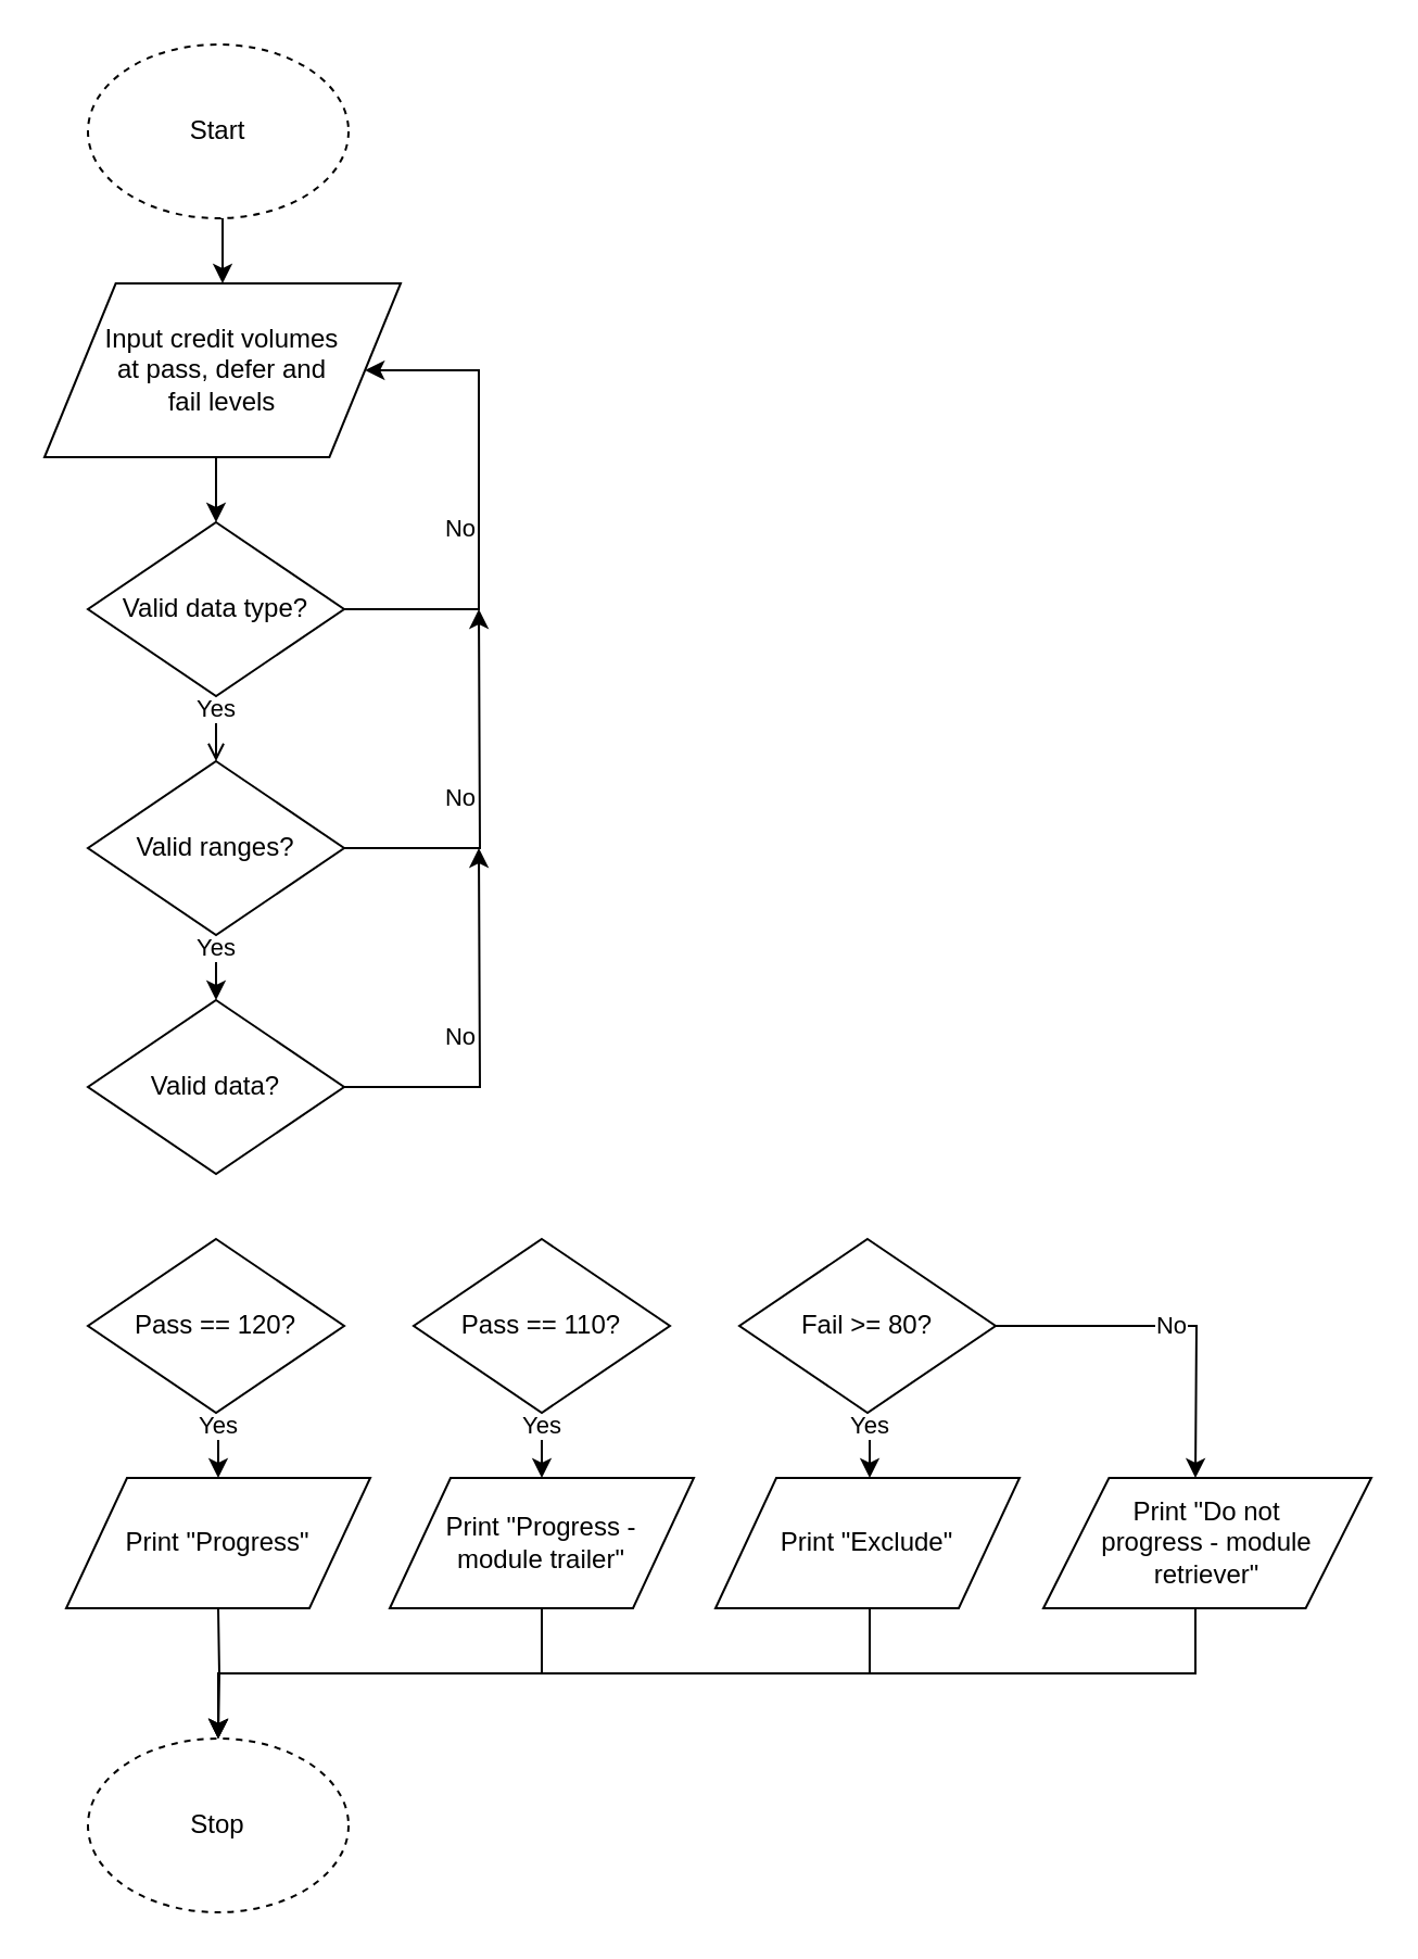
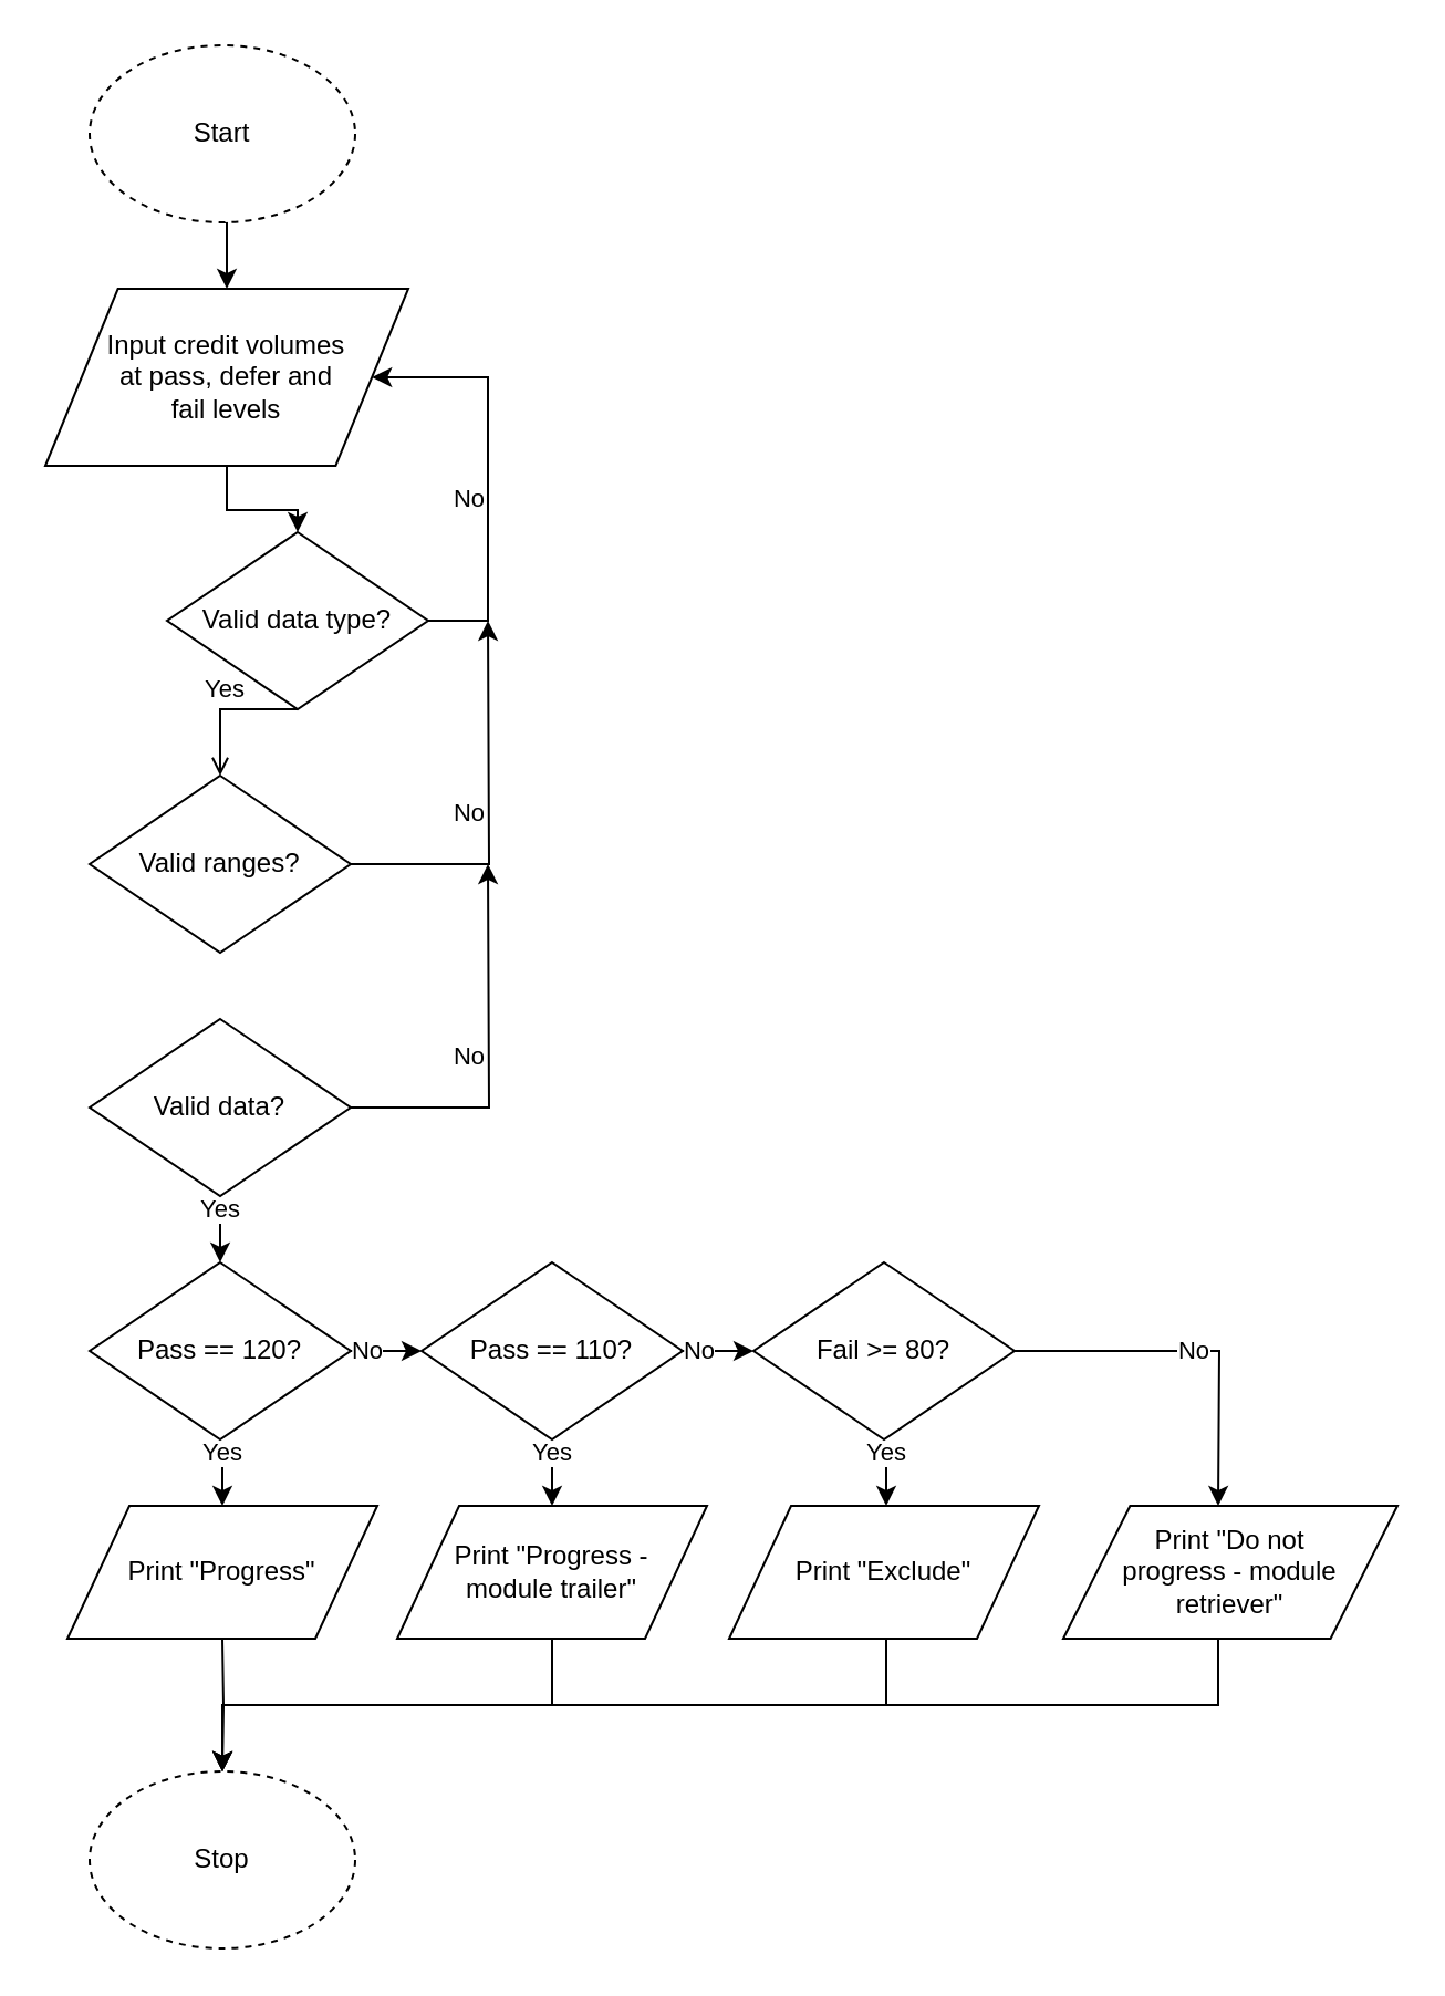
  <mxCell id="0" />
  <mxCell id="1" parent="0" />
  <mxCell id="2" style="edgeStyle=orthogonalEdgeStyle;rounded=0;orthogonalLoop=1;jettySize=auto;html=1;exitX=0.5;exitY=1;exitDx=0;exitDy=0;entryX=0.5;entryY=0;entryDx=0;entryDy=0;" edge="1" parent="1" source="3" target="5"><mxGeometry relative="1" as="geometry" /></mxCell>
  <mxCell id="3" value="Start" style="ellipse;whiteSpace=wrap;html=1;dashed=1;" vertex="1" parent="1"><mxGeometry x="40" y="20" width="120" height="80" as="geometry" /></mxCell>
  <mxCell id="4" style="edgeStyle=orthogonalEdgeStyle;rounded=0;orthogonalLoop=1;jettySize=auto;html=1;exitX=0.5;exitY=1;exitDx=0;exitDy=0;entryX=0.5;entryY=0;entryDx=0;entryDy=0;" edge="1" parent="1" source="5" target="8"><mxGeometry relative="1" as="geometry" /></mxCell>
  <mxCell id="5" value="&lt;font style=&quot;line-height: 120% ; font-size: 12px&quot;&gt;Input credit volumes at pass, defer and fail levels&lt;/font&gt;" style="shape=parallelogram;perimeter=parallelogramPerimeter;whiteSpace=wrap;html=1;verticalAlign=middle;horizontal=1;spacingLeft=24;spacingRight=24;" vertex="1" parent="1"><mxGeometry x="20" y="130" width="164" height="80" as="geometry" /></mxCell>
  <mxCell id="6" value="Yes" style="edgeStyle=orthogonalEdgeStyle;rounded=0;orthogonalLoop=1;jettySize=auto;html=1;exitX=0.5;exitY=1;exitDx=0;exitDy=0;entryX=0.5;entryY=0;entryDx=0;entryDy=0;verticalAlign=bottom;endArrow=open;" edge="1" parent="1" source="8" target="11"><mxGeometry relative="1" as="geometry"><Array as="points"><mxPoint x="99" y="340" /><mxPoint x="99" y="340" /></Array></mxGeometry></mxCell>
  <mxCell id="7" value="No" style="edgeStyle=orthogonalEdgeStyle;rounded=0;orthogonalLoop=1;jettySize=auto;html=1;exitX=1;exitY=0.5;exitDx=0;exitDy=0;align=right;entryX=1;entryY=0.5;entryDx=0;entryDy=0;verticalAlign=top;" edge="1" parent="1" source="8" target="5"><mxGeometry relative="1" as="geometry"><mxPoint x="220" y="180" as="targetPoint" /><Array as="points"><mxPoint x="220" y="280" /><mxPoint x="220" y="170" /></Array></mxGeometry></mxCell>
- <mxCell id="8" value="Valid data type?" style="rhombus;whiteSpace=wrap;html=1;" vertex="1" parent="1"><mxGeometry x="40" y="240" width="118" height="80" as="geometry" /></mxCell>
- <mxCell id="9" value="Yes" style="edgeStyle=orthogonalEdgeStyle;rounded=0;orthogonalLoop=1;jettySize=auto;html=1;exitX=0.5;exitY=1;exitDx=0;exitDy=0;entryX=0.5;entryY=0;entryDx=0;entryDy=0;verticalAlign=bottom;" edge="1" parent="1" source="11" target="14"><mxGeometry relative="1" as="geometry" /></mxCell>
+ <mxCell id="8" value="Valid data type?" style="rhombus;whiteSpace=wrap;html=1;" vertex="1" parent="1"><mxGeometry x="75" y="240" width="118" height="80" as="geometry" /></mxCell>
  <mxCell id="10" value="No" style="edgeStyle=orthogonalEdgeStyle;rounded=0;orthogonalLoop=1;jettySize=auto;html=1;exitX=1;exitY=0.5;exitDx=0;exitDy=0;align=right;" edge="1" parent="1" source="11"><mxGeometry relative="1" as="geometry"><mxPoint x="220" y="280" as="targetPoint" /></mxGeometry></mxCell>
  <mxCell id="11" value="Valid ranges?" style="rhombus;whiteSpace=wrap;html=1;" vertex="1" parent="1"><mxGeometry x="40" y="350" width="118" height="80" as="geometry" /></mxCell>
+ <mxCell id="12" value="Yes" style="edgeStyle=orthogonalEdgeStyle;rounded=0;orthogonalLoop=1;jettySize=auto;html=1;exitX=0.5;exitY=1;exitDx=0;exitDy=0;entryX=0.5;entryY=0;entryDx=0;entryDy=0;verticalAlign=bottom;" edge="1" parent="1" source="14" target="17"><mxGeometry relative="1" as="geometry" /></mxCell>
  <mxCell id="13" value="No" style="edgeStyle=orthogonalEdgeStyle;rounded=0;orthogonalLoop=1;jettySize=auto;html=1;exitX=1;exitY=0.5;exitDx=0;exitDy=0;align=right;" edge="1" parent="1" source="14"><mxGeometry relative="1" as="geometry"><mxPoint x="220" y="390" as="targetPoint" /></mxGeometry></mxCell>
  <mxCell id="14" value="Valid data?" style="rhombus;whiteSpace=wrap;html=1;" vertex="1" parent="1"><mxGeometry x="40" y="460" width="118" height="80" as="geometry" /></mxCell>
+ <mxCell id="15" value="No" style="edgeStyle=orthogonalEdgeStyle;rounded=0;orthogonalLoop=1;jettySize=auto;html=1;exitX=1;exitY=0.5;exitDx=0;exitDy=0;entryX=0;entryY=0.5;entryDx=0;entryDy=0;align=right;" edge="1" parent="1" source="17" target="20"><mxGeometry relative="1" as="geometry" /></mxCell>
  <mxCell id="16" value="Yes" style="edgeStyle=orthogonalEdgeStyle;rounded=0;orthogonalLoop=1;jettySize=auto;html=1;exitX=0.5;exitY=1;exitDx=0;exitDy=0;entryX=0.5;entryY=0;entryDx=0;entryDy=0;verticalAlign=bottom;" edge="1" parent="1" source="17"><mxGeometry relative="1" as="geometry"><mxPoint x="100" y="680" as="targetPoint" /></mxGeometry></mxCell>
  <mxCell id="17" value="Pass == 120?" style="rhombus;whiteSpace=wrap;html=1;" vertex="1" parent="1"><mxGeometry x="40" y="570" width="118" height="80" as="geometry" /></mxCell>
+ <mxCell id="18" value="No" style="edgeStyle=orthogonalEdgeStyle;rounded=0;orthogonalLoop=1;jettySize=auto;html=1;exitX=1;exitY=0.5;exitDx=0;exitDy=0;entryX=0;entryY=0.5;entryDx=0;entryDy=0;align=right;" edge="1" parent="1" source="20" target="23"><mxGeometry relative="1" as="geometry" /></mxCell>
  <mxCell id="19" value="Yes" style="edgeStyle=orthogonalEdgeStyle;rounded=0;orthogonalLoop=1;jettySize=auto;html=1;exitX=0.5;exitY=1;exitDx=0;exitDy=0;entryX=0.5;entryY=0;entryDx=0;entryDy=0;verticalAlign=bottom;" edge="1" parent="1" source="20"><mxGeometry relative="1" as="geometry"><mxPoint x="249" y="680" as="targetPoint" /></mxGeometry></mxCell>
  <mxCell id="20" value="Pass == 110?" style="rhombus;whiteSpace=wrap;html=1;" vertex="1" parent="1"><mxGeometry x="190" y="570" width="118" height="80" as="geometry" /></mxCell>
  <mxCell id="21" value="Yes" style="edgeStyle=orthogonalEdgeStyle;rounded=0;orthogonalLoop=1;jettySize=auto;html=1;exitX=0.5;exitY=1;exitDx=0;exitDy=0;entryX=0.5;entryY=0;entryDx=0;entryDy=0;verticalAlign=bottom;" edge="1" parent="1" source="23"><mxGeometry relative="1" as="geometry"><mxPoint x="400" y="680" as="targetPoint" /></mxGeometry></mxCell>
  <mxCell id="22" value="No" style="edgeStyle=orthogonalEdgeStyle;rounded=0;orthogonalLoop=1;jettySize=auto;html=1;exitX=1;exitY=0.5;exitDx=0;exitDy=0;entryX=0.5;entryY=0;entryDx=0;entryDy=0;align=center;" edge="1" parent="1" source="23"><mxGeometry relative="1" as="geometry"><mxPoint x="550" y="680" as="targetPoint" /></mxGeometry></mxCell>
  <mxCell id="23" value="Fail &amp;gt;= 80?" style="rhombus;whiteSpace=wrap;html=1;" vertex="1" parent="1"><mxGeometry x="340" y="570" width="118" height="80" as="geometry" /></mxCell>
  <mxCell id="24" style="edgeStyle=orthogonalEdgeStyle;rounded=0;orthogonalLoop=1;jettySize=auto;html=1;exitX=0.5;exitY=1;exitDx=0;exitDy=0;entryX=0.5;entryY=0;entryDx=0;entryDy=0;" edge="1" parent="1" target="28"><mxGeometry relative="1" as="geometry"><mxPoint x="100" y="740" as="sourcePoint" /></mxGeometry></mxCell>
  <mxCell id="25" style="edgeStyle=orthogonalEdgeStyle;rounded=0;orthogonalLoop=1;jettySize=auto;html=1;exitX=0.5;exitY=1;exitDx=0;exitDy=0;" edge="1" parent="1" target="28"><mxGeometry relative="1" as="geometry"><mxPoint x="249" y="740" as="sourcePoint" /><Array as="points"><mxPoint x="249" y="770" /><mxPoint x="100" y="770" /></Array></mxGeometry></mxCell>
  <mxCell id="26" style="edgeStyle=orthogonalEdgeStyle;rounded=0;orthogonalLoop=1;jettySize=auto;html=1;exitX=0.5;exitY=1;exitDx=0;exitDy=0;entryX=0.5;entryY=0;entryDx=0;entryDy=0;" edge="1" parent="1" target="28"><mxGeometry relative="1" as="geometry"><mxPoint x="400" y="740" as="sourcePoint" /><Array as="points"><mxPoint x="400" y="770" /><mxPoint x="100" y="770" /></Array></mxGeometry></mxCell>
  <mxCell id="27" style="edgeStyle=orthogonalEdgeStyle;rounded=0;orthogonalLoop=1;jettySize=auto;html=1;exitX=0.5;exitY=1;exitDx=0;exitDy=0;entryX=0.5;entryY=0;entryDx=0;entryDy=0;" edge="1" parent="1" target="28"><mxGeometry relative="1" as="geometry"><mxPoint x="550" y="740" as="sourcePoint" /><Array as="points"><mxPoint x="550" y="770" /><mxPoint x="100" y="770" /></Array></mxGeometry></mxCell>
  <mxCell id="28" value="Stop" style="ellipse;whiteSpace=wrap;html=1;dashed=1;" vertex="1" parent="1"><mxGeometry x="40" y="800" width="120" height="80" as="geometry" /></mxCell>
  <mxCell id="29" value="&lt;font style=&quot;line-height: 120% ; font-size: 12px&quot;&gt;Print &quot;Progress&quot;&lt;/font&gt;" style="shape=parallelogram;perimeter=parallelogramPerimeter;whiteSpace=wrap;html=1;verticalAlign=middle;horizontal=1;spacingLeft=24;spacingRight=24;" vertex="1" parent="1"><mxGeometry x="30" y="680" width="140" height="60" as="geometry" /></mxCell>
  <mxCell id="30" value="&lt;font style=&quot;line-height: 120% ; font-size: 12px&quot;&gt;Print &quot;Progress - module trailer&quot;&lt;/font&gt;" style="shape=parallelogram;perimeter=parallelogramPerimeter;whiteSpace=wrap;html=1;verticalAlign=middle;horizontal=1;spacingLeft=24;spacingRight=24;" vertex="1" parent="1"><mxGeometry x="179" y="680" width="140" height="60" as="geometry" /></mxCell>
  <mxCell id="31" value="&lt;font style=&quot;line-height: 120% ; font-size: 12px&quot;&gt;Print &quot;Exclude&quot;&lt;/font&gt;" style="shape=parallelogram;perimeter=parallelogramPerimeter;whiteSpace=wrap;html=1;verticalAlign=middle;horizontal=1;spacingLeft=24;spacingRight=24;" vertex="1" parent="1"><mxGeometry x="329" y="680" width="140" height="60" as="geometry" /></mxCell>
  <mxCell id="32" value="&lt;font style=&quot;line-height: 120% ; font-size: 12px&quot;&gt;Print &quot;Do not progress - module retriever&quot;&lt;/font&gt;" style="shape=parallelogram;perimeter=parallelogramPerimeter;whiteSpace=wrap;html=1;verticalAlign=middle;horizontal=1;spacingLeft=24;spacingRight=24;" vertex="1" parent="1"><mxGeometry x="480" y="680" width="151" height="60" as="geometry" /></mxCell>
